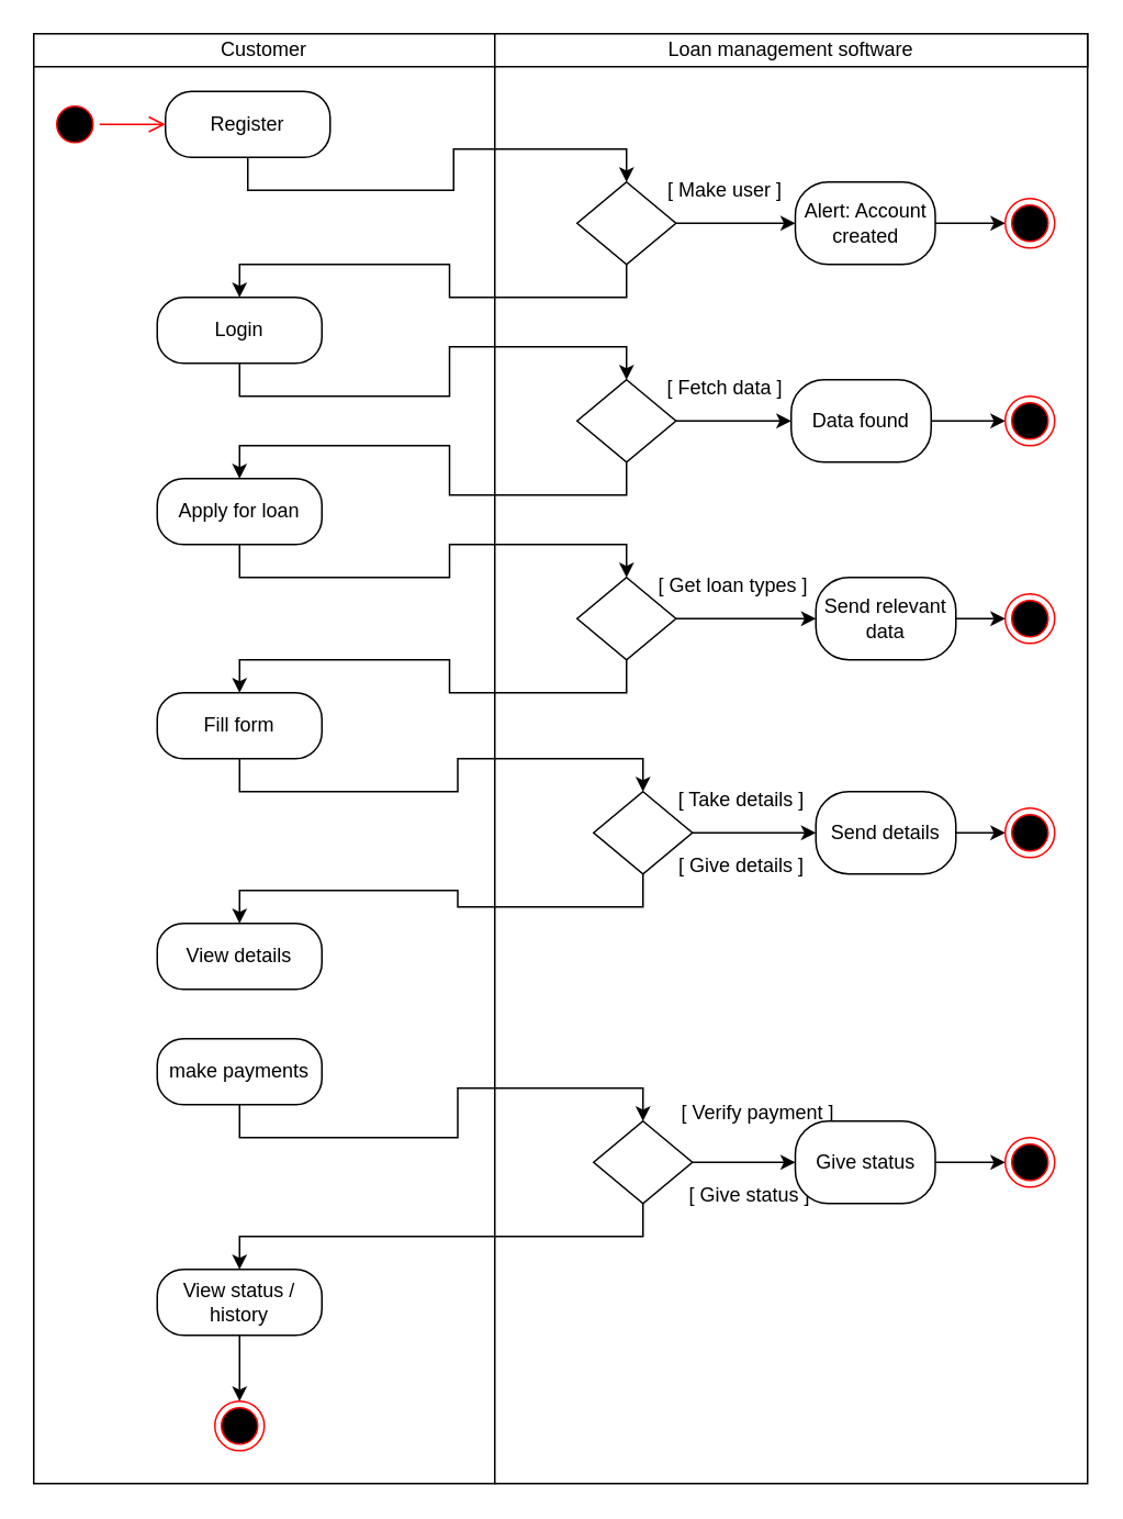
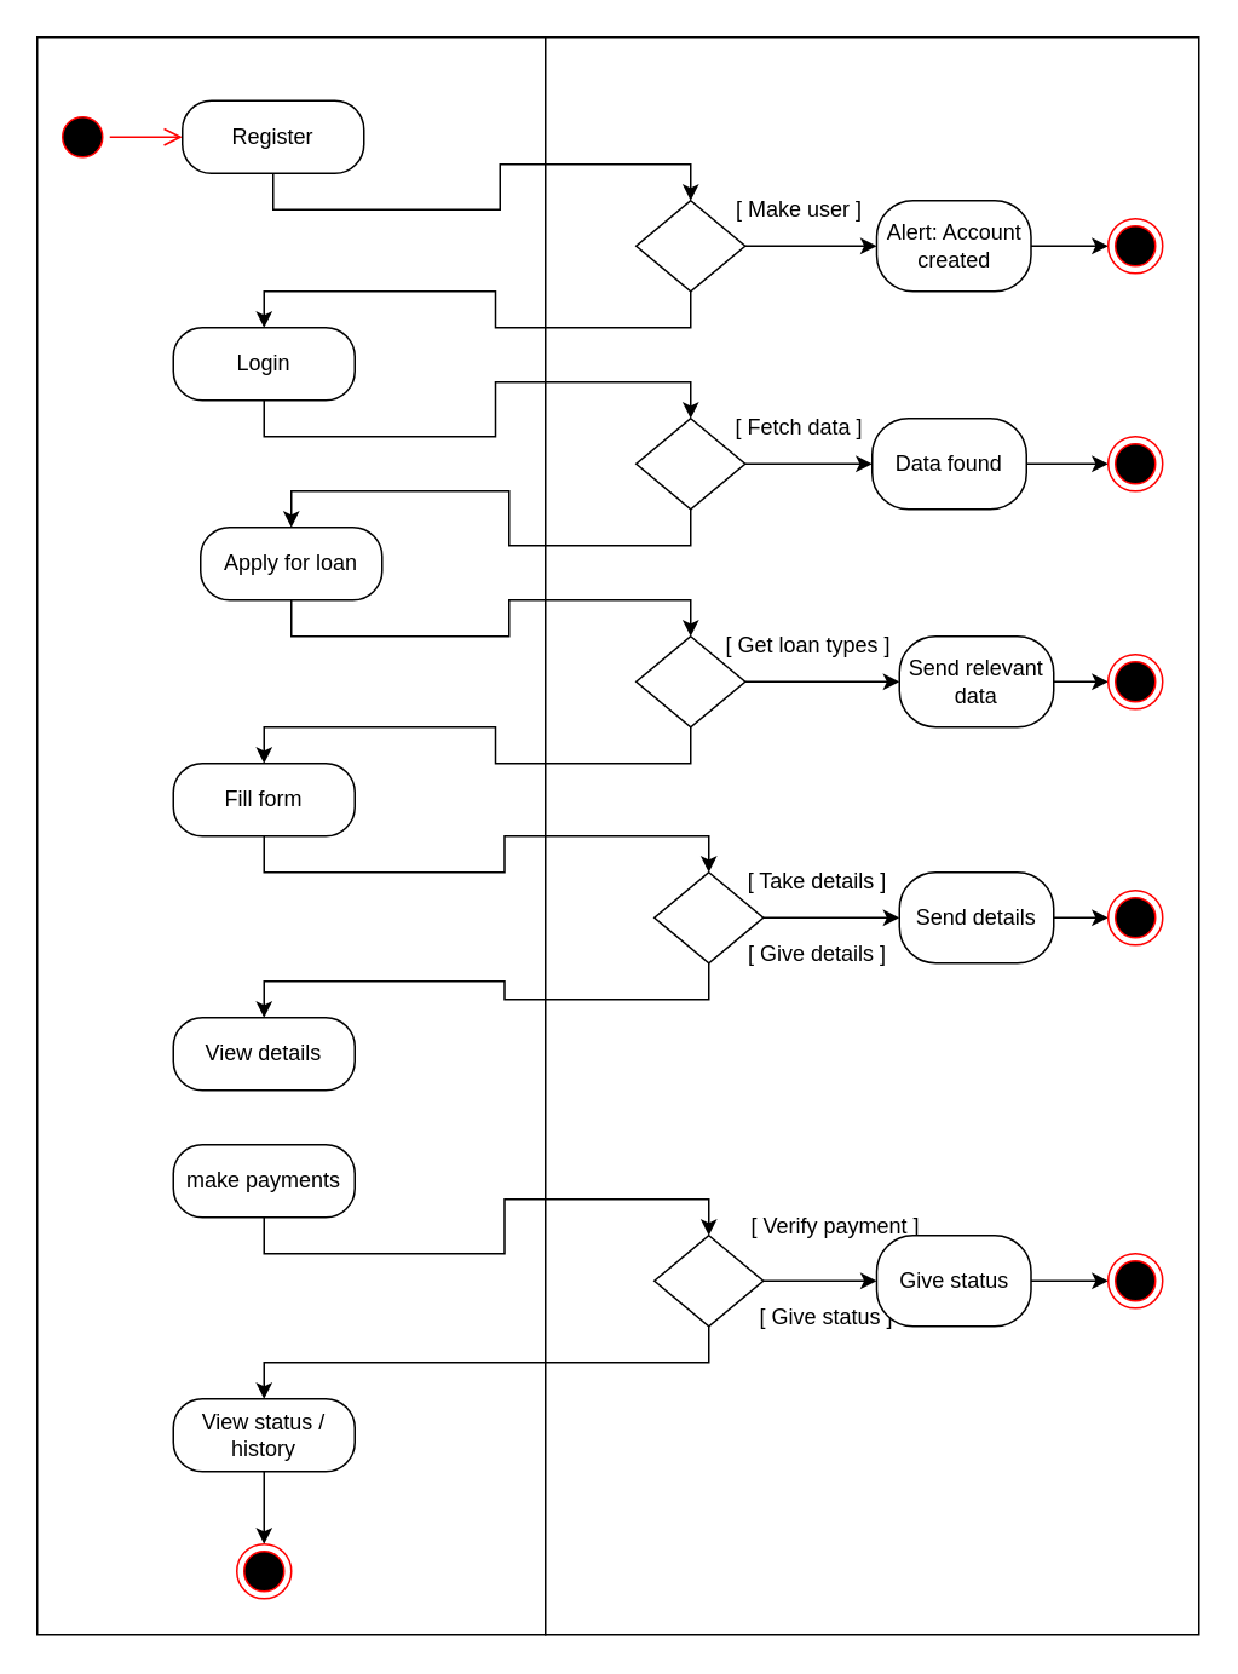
  <mxCell id="0" />
  <mxCell id="1" parent="0" />
  <mxCell id="2" value="" style="rounded=0;whiteSpace=wrap;html=1;" parent="1" vertex="1"><mxGeometry x="20" y="20" width="280" height="880" as="geometry" /></mxCell>
  <mxCell id="3" value="" style="rounded=0;whiteSpace=wrap;html=1;" parent="1" vertex="1"><mxGeometry x="300" y="20" width="360" height="880" as="geometry" /></mxCell>
- <mxCell id="4" value="Customer" style="rounded=0;whiteSpace=wrap;html=1;" parent="1" vertex="1"><mxGeometry x="20" y="20" width="280" height="20" as="geometry" /></mxCell>
- <mxCell id="5" value="Loan management software" style="rounded=0;whiteSpace=wrap;html=1;" parent="1" vertex="1"><mxGeometry x="300" y="20" width="360" height="20" as="geometry" /></mxCell>
  <mxCell id="6" value="" style="ellipse;html=1;shape=startState;fillColor=#000000;strokeColor=#ff0000;" parent="1" vertex="1"><mxGeometry x="30" y="60" width="30" height="30" as="geometry" /></mxCell>
  <mxCell id="7" value="" style="edgeStyle=orthogonalEdgeStyle;html=1;verticalAlign=bottom;endArrow=open;endSize=8;strokeColor=#ff0000;rounded=0;exitX=1;exitY=0.5;exitDx=0;exitDy=0;" parent="1" source="6" edge="1"><mxGeometry relative="1" as="geometry"><mxPoint x="100" y="75" as="targetPoint" /><mxPoint x="60" y="75" as="sourcePoint" /></mxGeometry></mxCell>
  <mxCell id="8" value="" style="edgeStyle=orthogonalEdgeStyle;rounded=0;orthogonalLoop=1;jettySize=auto;html=1;entryX=0.5;entryY=0;entryDx=0;entryDy=0;exitX=0.5;exitY=1;exitDx=0;exitDy=0;" parent="1" source="47" target="11" edge="1"><mxGeometry relative="1" as="geometry"><mxPoint x="145" y="195" as="targetPoint" /><mxPoint x="145" y="95" as="sourcePoint" /></mxGeometry></mxCell>
  <mxCell id="9" value="" style="edgeStyle=orthogonalEdgeStyle;rounded=0;orthogonalLoop=1;jettySize=auto;html=1;entryX=0;entryY=0.5;entryDx=0;entryDy=0;" parent="1" source="11" target="54" edge="1"><mxGeometry relative="1" as="geometry"><mxPoint x="490" y="135.043" as="targetPoint" /></mxGeometry></mxCell>
  <mxCell id="10" value="" style="edgeStyle=orthogonalEdgeStyle;rounded=0;orthogonalLoop=1;jettySize=auto;html=1;entryX=0.5;entryY=0;entryDx=0;entryDy=0;exitX=0.5;exitY=1;exitDx=0;exitDy=0;" parent="1" source="11" target="53" edge="1"><mxGeometry relative="1" as="geometry"><mxPoint x="145" y="180" as="targetPoint" /></mxGeometry></mxCell>
  <mxCell id="11" value="" style="rhombus;whiteSpace=wrap;html=1;" parent="1" vertex="1"><mxGeometry x="350" y="110" width="60" height="50" as="geometry" /></mxCell>
  <mxCell id="12" value="" style="edgeStyle=orthogonalEdgeStyle;rounded=0;orthogonalLoop=1;jettySize=auto;html=1;exitX=1;exitY=0.5;exitDx=0;exitDy=0;" parent="1" source="54" target="13" edge="1"><mxGeometry relative="1" as="geometry"><mxPoint x="560" y="135.043" as="sourcePoint" /></mxGeometry></mxCell>
  <mxCell id="13" value="" style="ellipse;html=1;shape=endState;fillColor=#000000;strokeColor=#ff0000;" parent="1" vertex="1"><mxGeometry x="610" y="120" width="30" height="30" as="geometry" /></mxCell>
  <mxCell id="14" value="" style="edgeStyle=orthogonalEdgeStyle;rounded=0;orthogonalLoop=1;jettySize=auto;html=1;exitX=0.5;exitY=1;exitDx=0;exitDy=0;" parent="1" source="53" target="18" edge="1"><mxGeometry relative="1" as="geometry"><mxPoint x="145" y="320" as="targetPoint" /><mxPoint x="145" y="220" as="sourcePoint" /></mxGeometry></mxCell>
  <mxCell id="15" value="[ Make user ]" style="text;html=1;align=center;verticalAlign=middle;whiteSpace=wrap;rounded=0;" parent="1" vertex="1"><mxGeometry x="400" y="100" width="80" height="30" as="geometry" /></mxCell>
  <mxCell id="16" value="" style="edgeStyle=orthogonalEdgeStyle;rounded=0;orthogonalLoop=1;jettySize=auto;html=1;entryX=0;entryY=0.5;entryDx=0;entryDy=0;" parent="1" source="18" target="58" edge="1"><mxGeometry relative="1" as="geometry"><mxPoint x="480" y="255.043" as="targetPoint" /><Array as="points" /></mxGeometry></mxCell>
  <mxCell id="17" value="" style="edgeStyle=orthogonalEdgeStyle;rounded=0;orthogonalLoop=1;jettySize=auto;html=1;entryX=0.5;entryY=0;entryDx=0;entryDy=0;exitX=0.5;exitY=1;exitDx=0;exitDy=0;" edge="1" parent="1" source="18" target="52"><mxGeometry relative="1" as="geometry" /></mxCell>
  <mxCell id="18" value="" style="rhombus;whiteSpace=wrap;html=1;" parent="1" vertex="1"><mxGeometry x="350" y="230" width="60" height="50" as="geometry" /></mxCell>
  <mxCell id="19" value="" style="edgeStyle=orthogonalEdgeStyle;rounded=0;orthogonalLoop=1;jettySize=auto;html=1;exitX=1;exitY=0.5;exitDx=0;exitDy=0;" parent="1" source="58" target="20" edge="1"><mxGeometry relative="1" as="geometry"><mxPoint x="550" y="255.043" as="sourcePoint" /></mxGeometry></mxCell>
  <mxCell id="20" value="" style="ellipse;html=1;shape=endState;fillColor=#000000;strokeColor=#ff0000;" parent="1" vertex="1"><mxGeometry x="610" y="240" width="30" height="30" as="geometry" /></mxCell>
  <mxCell id="21" value="[ Fetch data ]" style="text;html=1;align=center;verticalAlign=middle;whiteSpace=wrap;rounded=0;" parent="1" vertex="1"><mxGeometry x="400" y="220" width="80" height="30" as="geometry" /></mxCell>
  <mxCell id="22" value="" style="edgeStyle=orthogonalEdgeStyle;rounded=0;orthogonalLoop=1;jettySize=auto;html=1;exitX=0.5;exitY=1;exitDx=0;exitDy=0;" parent="1" source="52" target="25" edge="1"><mxGeometry relative="1" as="geometry"><mxPoint x="145" y="430" as="targetPoint" /><mxPoint x="145" y="330" as="sourcePoint" /></mxGeometry></mxCell>
  <mxCell id="23" value="" style="edgeStyle=orthogonalEdgeStyle;rounded=0;orthogonalLoop=1;jettySize=auto;html=1;entryX=0;entryY=0.5;entryDx=0;entryDy=0;" parent="1" source="25" target="57" edge="1"><mxGeometry relative="1" as="geometry"><mxPoint x="490" y="375.043" as="targetPoint" /></mxGeometry></mxCell>
  <mxCell id="24" value="" style="edgeStyle=orthogonalEdgeStyle;rounded=0;orthogonalLoop=1;jettySize=auto;html=1;entryX=0.5;entryY=0;entryDx=0;entryDy=0;exitX=0.5;exitY=1;exitDx=0;exitDy=0;" edge="1" parent="1" source="25" target="51"><mxGeometry relative="1" as="geometry" /></mxCell>
  <mxCell id="25" value="" style="rhombus;whiteSpace=wrap;html=1;" parent="1" vertex="1"><mxGeometry x="350" y="350" width="60" height="50" as="geometry" /></mxCell>
  <mxCell id="26" value="" style="edgeStyle=orthogonalEdgeStyle;rounded=0;orthogonalLoop=1;jettySize=auto;html=1;exitX=1;exitY=0.5;exitDx=0;exitDy=0;" parent="1" source="57" target="27" edge="1"><mxGeometry relative="1" as="geometry"><mxPoint x="560" y="375.043" as="sourcePoint" /></mxGeometry></mxCell>
  <mxCell id="27" value="" style="ellipse;html=1;shape=endState;fillColor=#000000;strokeColor=#ff0000;" parent="1" vertex="1"><mxGeometry x="610" y="360" width="30" height="30" as="geometry" /></mxCell>
  <mxCell id="28" value="[ Get loan types ]" style="text;html=1;align=center;verticalAlign=middle;whiteSpace=wrap;rounded=0;" parent="1" vertex="1"><mxGeometry x="395" y="340" width="100" height="30" as="geometry" /></mxCell>
  <mxCell id="29" value="" style="edgeStyle=orthogonalEdgeStyle;rounded=0;orthogonalLoop=1;jettySize=auto;html=1;entryX=0.5;entryY=0;entryDx=0;entryDy=0;exitX=0.5;exitY=1;exitDx=0;exitDy=0;" parent="1" source="51" target="37" edge="1"><mxGeometry relative="1" as="geometry"><mxPoint x="145" y="470" as="sourcePoint" /></mxGeometry></mxCell>
  <mxCell id="30" value="" style="edgeStyle=orthogonalEdgeStyle;rounded=0;orthogonalLoop=1;jettySize=auto;html=1;exitX=0.5;exitY=1;exitDx=0;exitDy=0;" parent="1" source="48" target="46" edge="1"><mxGeometry relative="1" as="geometry"><mxPoint x="145" y="810" as="sourcePoint" /></mxGeometry></mxCell>
  <mxCell id="31" value="" style="edgeStyle=orthogonalEdgeStyle;rounded=0;orthogonalLoop=1;jettySize=auto;html=1;entryX=0.5;entryY=0;entryDx=0;entryDy=0;exitX=0.5;exitY=1;exitDx=0;exitDy=0;" parent="1" source="49" target="34" edge="1"><mxGeometry relative="1" as="geometry"><mxPoint x="145" y="670" as="sourcePoint" /></mxGeometry></mxCell>
  <mxCell id="32" value="" style="edgeStyle=orthogonalEdgeStyle;rounded=0;orthogonalLoop=1;jettySize=auto;html=1;entryX=0;entryY=0.5;entryDx=0;entryDy=0;" parent="1" source="34" target="55" edge="1"><mxGeometry relative="1" as="geometry"><mxPoint x="495" y="705" as="targetPoint" /></mxGeometry></mxCell>
  <mxCell id="33" value="" style="edgeStyle=orthogonalEdgeStyle;rounded=0;orthogonalLoop=1;jettySize=auto;html=1;exitX=0.5;exitY=1;exitDx=0;exitDy=0;entryX=0.5;entryY=0;entryDx=0;entryDy=0;" parent="1" source="34" target="48" edge="1"><mxGeometry relative="1" as="geometry"><mxPoint x="145" y="770" as="targetPoint" /></mxGeometry></mxCell>
  <mxCell id="34" value="" style="rhombus;whiteSpace=wrap;html=1;" parent="1" vertex="1"><mxGeometry x="360" y="680" width="60" height="50" as="geometry" /></mxCell>
  <mxCell id="35" value="" style="edgeStyle=orthogonalEdgeStyle;rounded=0;orthogonalLoop=1;jettySize=auto;html=1;entryX=0;entryY=0.5;entryDx=0;entryDy=0;" parent="1" source="37" target="56" edge="1"><mxGeometry relative="1" as="geometry"><mxPoint x="490" y="505.043" as="targetPoint" /></mxGeometry></mxCell>
  <mxCell id="36" value="" style="edgeStyle=orthogonalEdgeStyle;rounded=0;orthogonalLoop=1;jettySize=auto;html=1;entryX=0.5;entryY=0;entryDx=0;entryDy=0;exitX=0.5;exitY=1;exitDx=0;exitDy=0;" parent="1" source="37" target="50" edge="1"><mxGeometry relative="1" as="geometry"><mxPoint x="145" y="565" as="targetPoint" /></mxGeometry></mxCell>
  <mxCell id="37" value="" style="rhombus;whiteSpace=wrap;html=1;" parent="1" vertex="1"><mxGeometry x="360" y="480" width="60" height="50" as="geometry" /></mxCell>
  <mxCell id="38" value="" style="edgeStyle=orthogonalEdgeStyle;rounded=0;orthogonalLoop=1;jettySize=auto;html=1;exitX=1;exitY=0.5;exitDx=0;exitDy=0;" parent="1" source="55" target="41" edge="1"><mxGeometry relative="1" as="geometry"><mxPoint x="565" y="705" as="sourcePoint" /></mxGeometry></mxCell>
  <mxCell id="39" value="" style="edgeStyle=orthogonalEdgeStyle;rounded=0;orthogonalLoop=1;jettySize=auto;html=1;exitX=1;exitY=0.5;exitDx=0;exitDy=0;" parent="1" source="56" target="40" edge="1"><mxGeometry relative="1" as="geometry"><mxPoint x="560" y="505.043" as="sourcePoint" /></mxGeometry></mxCell>
  <mxCell id="40" value="" style="ellipse;html=1;shape=endState;fillColor=#000000;strokeColor=#ff0000;" parent="1" vertex="1"><mxGeometry x="610" y="490" width="30" height="30" as="geometry" /></mxCell>
  <mxCell id="41" value="" style="ellipse;html=1;shape=endState;fillColor=#000000;strokeColor=#ff0000;" parent="1" vertex="1"><mxGeometry x="610" y="690" width="30" height="30" as="geometry" /></mxCell>
  <mxCell id="42" value="[ Take details ]" style="text;html=1;align=center;verticalAlign=middle;whiteSpace=wrap;rounded=0;" parent="1" vertex="1"><mxGeometry x="405" y="470" width="90" height="30" as="geometry" /></mxCell>
  <mxCell id="43" value="[ Give details ]" style="text;html=1;align=center;verticalAlign=middle;whiteSpace=wrap;rounded=0;" parent="1" vertex="1"><mxGeometry x="410" y="510" width="80" height="30" as="geometry" /></mxCell>
  <mxCell id="44" value="[ Verify payment ]" style="text;html=1;align=center;verticalAlign=middle;whiteSpace=wrap;rounded=0;" parent="1" vertex="1"><mxGeometry x="410" y="660" width="100" height="30" as="geometry" /></mxCell>
  <mxCell id="45" value="[ Give status ]" style="text;html=1;align=center;verticalAlign=middle;whiteSpace=wrap;rounded=0;" parent="1" vertex="1"><mxGeometry x="415" y="710" width="80" height="30" as="geometry" /></mxCell>
  <mxCell id="46" value="" style="ellipse;html=1;shape=endState;fillColor=#000000;strokeColor=#ff0000;" parent="1" vertex="1"><mxGeometry x="130" y="850" width="30" height="30" as="geometry" /></mxCell>
  <mxCell id="47" value="Register" style="rounded=1;whiteSpace=wrap;html=1;arcSize=40;" vertex="1" parent="1"><mxGeometry x="100" y="55" width="100" height="40" as="geometry" /></mxCell>
  <mxCell id="48" value="View status / history" style="rounded=1;whiteSpace=wrap;html=1;arcSize=40;" vertex="1" parent="1"><mxGeometry x="95" y="770" width="100" height="40" as="geometry" /></mxCell>
  <mxCell id="49" value="make payments" style="rounded=1;whiteSpace=wrap;html=1;arcSize=40;" vertex="1" parent="1"><mxGeometry x="95" y="630" width="100" height="40" as="geometry" /></mxCell>
  <mxCell id="50" value="View details" style="rounded=1;whiteSpace=wrap;html=1;arcSize=40;" vertex="1" parent="1"><mxGeometry x="95" y="560" width="100" height="40" as="geometry" /></mxCell>
  <mxCell id="51" value="Fill form" style="rounded=1;whiteSpace=wrap;html=1;arcSize=40;" vertex="1" parent="1"><mxGeometry x="95" y="420" width="100" height="40" as="geometry" /></mxCell>
- <mxCell id="52" value="Apply for loan" style="rounded=1;whiteSpace=wrap;html=1;arcSize=40;" vertex="1" parent="1"><mxGeometry x="95" y="290" width="100" height="40" as="geometry" /></mxCell>
+ <mxCell id="52" value="Apply for loan" style="rounded=1;whiteSpace=wrap;html=1;arcSize=40;" vertex="1" parent="1"><mxGeometry x="110" y="290" width="100" height="40" as="geometry" /></mxCell>
  <mxCell id="53" value="Login" style="rounded=1;whiteSpace=wrap;html=1;arcSize=40;" vertex="1" parent="1"><mxGeometry x="95" y="180" width="100" height="40" as="geometry" /></mxCell>
  <mxCell id="54" value="Alert: Account created" style="rounded=1;whiteSpace=wrap;html=1;arcSize=40;" vertex="1" parent="1"><mxGeometry x="482.5" y="110" width="85" height="50" as="geometry" /></mxCell>
  <mxCell id="55" value="Give status" style="rounded=1;whiteSpace=wrap;html=1;arcSize=40;" vertex="1" parent="1"><mxGeometry x="482.5" y="680" width="85" height="50" as="geometry" /></mxCell>
  <mxCell id="56" value="Send details" style="rounded=1;whiteSpace=wrap;html=1;arcSize=40;" vertex="1" parent="1"><mxGeometry x="495" y="480" width="85" height="50" as="geometry" /></mxCell>
  <mxCell id="57" value="Send relevant data" style="rounded=1;whiteSpace=wrap;html=1;arcSize=40;" vertex="1" parent="1"><mxGeometry x="495" y="350" width="85" height="50" as="geometry" /></mxCell>
  <mxCell id="58" value="Data found" style="rounded=1;whiteSpace=wrap;html=1;arcSize=40;" vertex="1" parent="1"><mxGeometry x="480" y="230" width="85" height="50" as="geometry" /></mxCell>
